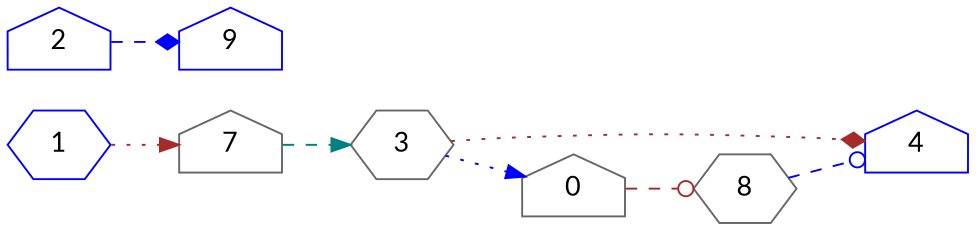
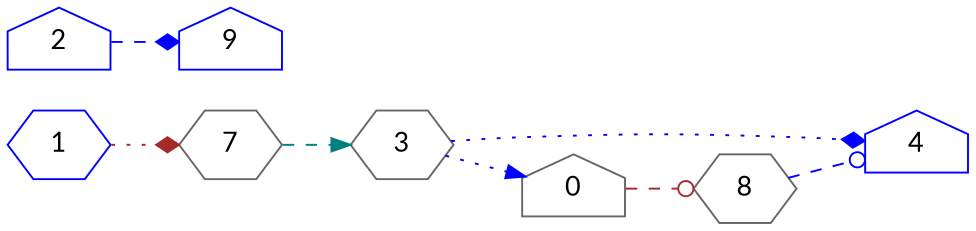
  digraph {
    fontname=Lato
    rankdir=LR
    node [color=blue fontname=Lato shape=house]
    edge [arrowhead=normal color=brown fontname=Lato style=dashed]
    1 [shape=hexagon]
-   7 [color=gray40]
+   7 [color=gray40 shape=hexagon]
    3 [color=gray40 shape=hexagon]
    2
    9
    4
    n7 [color=gray40 label=0]
    8 [color=gray40 shape=hexagon]
-   1 -> 7 [style=dotted]
+   1 -> 7 [arrowhead=diamond style=dotted]
    7 -> 3 [color=teal]
-   3 -> 4 [arrowhead=diamond style=dotted]
+   3 -> 4 [arrowhead=diamond color=blue style=dotted]
    3 -> n7 [color=blue style=dotted]
    2 -> 9 [arrowhead=diamond color=blue]
    n7 -> 8 [arrowhead=odot]
    8 -> 4 [arrowhead=odot color=blue]
  }
